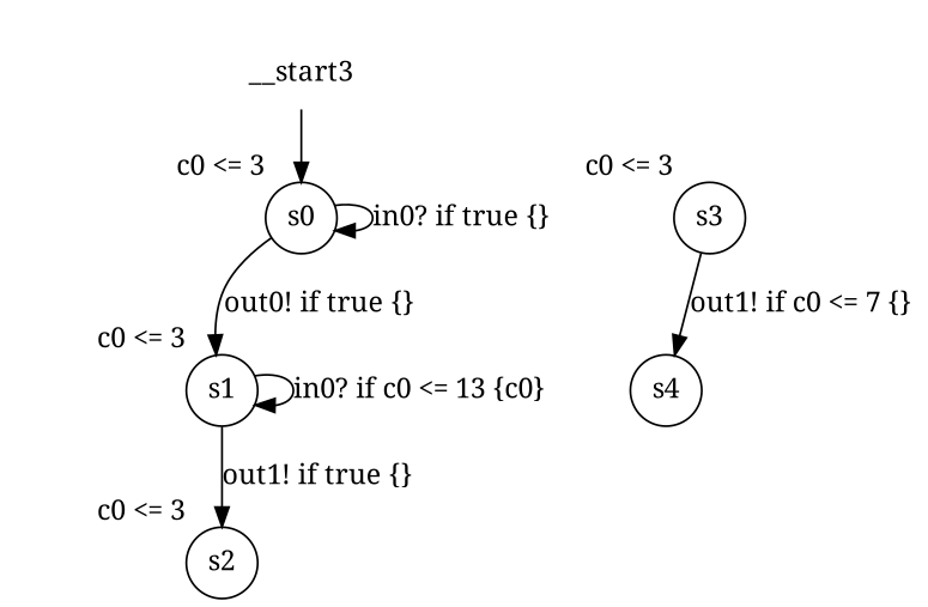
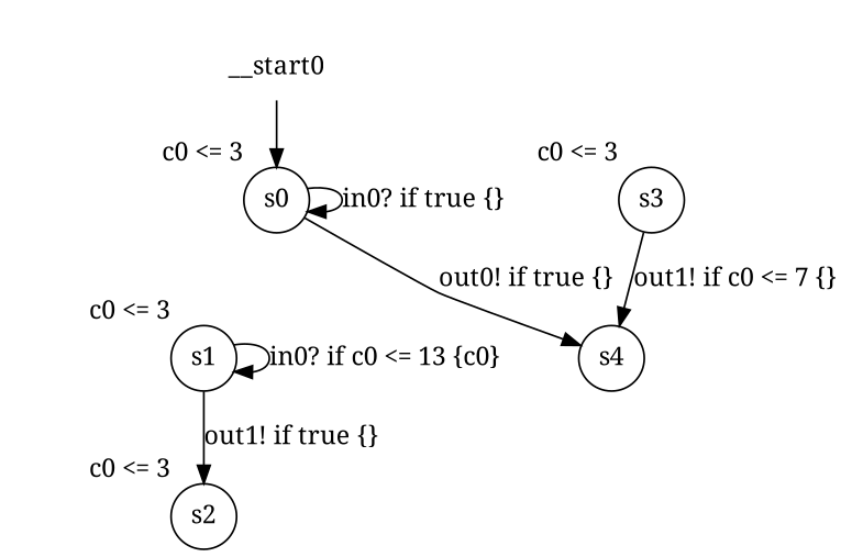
  digraph {
    fontname="Noto Serif"
    node [fontname="Noto Serif" shape=circle margin=0 xlabel="c0 <= 3"]
    edge [fontname="Noto Serif"]
-   __start0 [shape=none label=__start3 margin="" xlabel=""]
+   __start0 [shape=none margin="" xlabel=""]
    n2 [label=s0]
    n3 [label=s1]
    n4 [label=s2]
    n5 [label=s3]
    n6 [label=s4 xlabel=""]
    __start0 -> n2
    n2 -> n2 [label="in0? if true {} "]
-   n2 -> n3 [label="out0! if true {} "]
+   n2 -> n6 [label="out0! if true {} "]
    n3 -> n3 [label="in0? if c0 <= 13 {c0} "]
    n3 -> n4 [label="out1! if true {} "]
    n5 -> n6 [label="out1! if c0 <= 7 {} "]
  }
